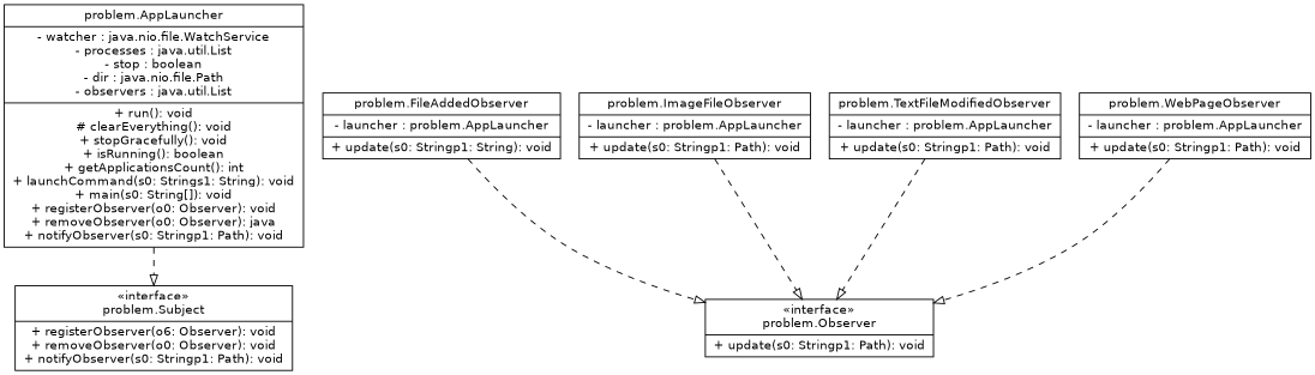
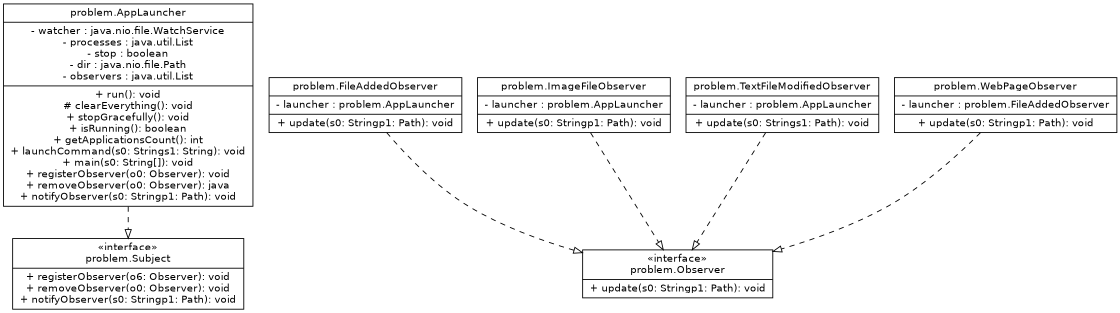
  digraph {
    fontname="DejaVu Sans"
    fontsize=12
    node [fontname="DejaVu Sans" fontsize=12 shape=record]
    edge [arrowhead=empty fontname="DejaVu Sans" style=dashed]
    n1 [label=<{problem.AppLauncher|- watcher : java.nio.file.WatchService<br/>- processes : java.util.List<br/>- stop : boolean<br/>- dir : java.nio.file.Path<br/>- observers : java.util.List<br/>|+ run(): void<br/># clearEverything(): void<br/>+ stopGracefully(): void<br/>+ isRunning(): boolean<br/>+ getApplicationsCount(): int<br/>+ launchCommand(s0: Strings1: String): void<br/>+ main(s0: String[]): void<br/>+ registerObserver(o0: Observer): void<br/>+ removeObserver(o0: Observer): java<br/>+ notifyObserver(s0: Stringp1: Path): void<br/>}>]
    n2 [label=<{«interface»<br/>problem.Subject|+ registerObserver(o6: Observer): void<br/>+ removeObserver(o0: Observer): void<br/>+ notifyObserver(s0: Stringp1: Path): void<br/>}>]
-   n3 [label=<{problem.FileAddedObserver|- launcher : problem.AppLauncher<br/>|+ update(s0: Stringp1: String): void<br/>}>]
+   n3 [label=<{problem.FileAddedObserver|- launcher : problem.AppLauncher<br/>|+ update(s0: Stringp1: Path): void<br/>}>]
    n4 [label=<{«interface»<br/>problem.Observer|+ update(s0: Stringp1: Path): void<br/>}>]
    n5 [label=<{problem.ImageFileObserver|- launcher : problem.AppLauncher<br/>|+ update(s0: Stringp1: Path): void<br/>}>]
-   n6 [label=<{problem.TextFileModifiedObserver|- launcher : problem.AppLauncher<br/>|+ update(s0: Stringp1: Path): void<br/>}>]
-   n7 [label=<{problem.WebPageObserver|- launcher : problem.AppLauncher<br/>|+ update(s0: Stringp1: Path): void<br/>}>]
+   n6 [label=<{problem.TextFileModifiedObserver|- launcher : problem.AppLauncher<br/>|+ update(s0: Strings1: Path): void<br/>}>]
+   n7 [label=<{problem.WebPageObserver|- launcher : problem.FileAddedObserver<br/>|+ update(s0: Stringp1: Path): void<br/>}>]
    n1 -> n2
    n3 -> n4
    n5 -> n4
    n6 -> n4
    n7 -> n4
  }
